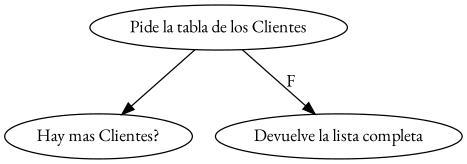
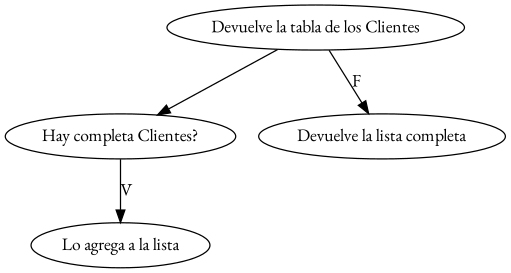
  digraph {
    fontname="EB Garamond"
    node [fontname="EB Garamond"]
    edge [fontname="EB Garamond"]
-   "Pide la tabla de los Clientes"
-   "Hay mas Clientes?"
+   "Pide la tabla de los Clientes" [label="Devuelve la tabla de los Clientes"]
+   "Hay mas Clientes?" [label="Hay completa Clientes?"]
    "Devuelve la lista completa"
+   "Lo agrega a la lista"
    "Pide la tabla de los Clientes" -> "Hay mas Clientes?"
    "Pide la tabla de los Clientes" -> "Devuelve la lista completa" [label=F]
+   "Hay mas Clientes?" -> "Lo agrega a la lista" [label=V]
  }
